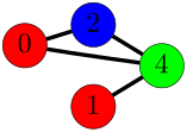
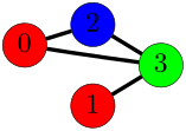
  graph {
    splines=true
    rankdir=LR
    node [color=black fillcolor=red fixedsize=true fontname="Latin Modern Math" fontsize=42 penwidth=1 shape=circle style=filled]
    edge [color=black penwidth=6 style=bold]
    0 [height=0.91667 width=0.91667]
    2 [fillcolor=blue height=0.91667 width=0.91667]
-   3 [fillcolor=green height=0.91667 label=4 width=0.91667]
+   3 [fillcolor=green height=0.91667 width=0.91667]
    1 [height=0.91667 width=0.91667]
    0 -- 2
    0 -- 3
    2 -- 3
    1 -- 3
  }
